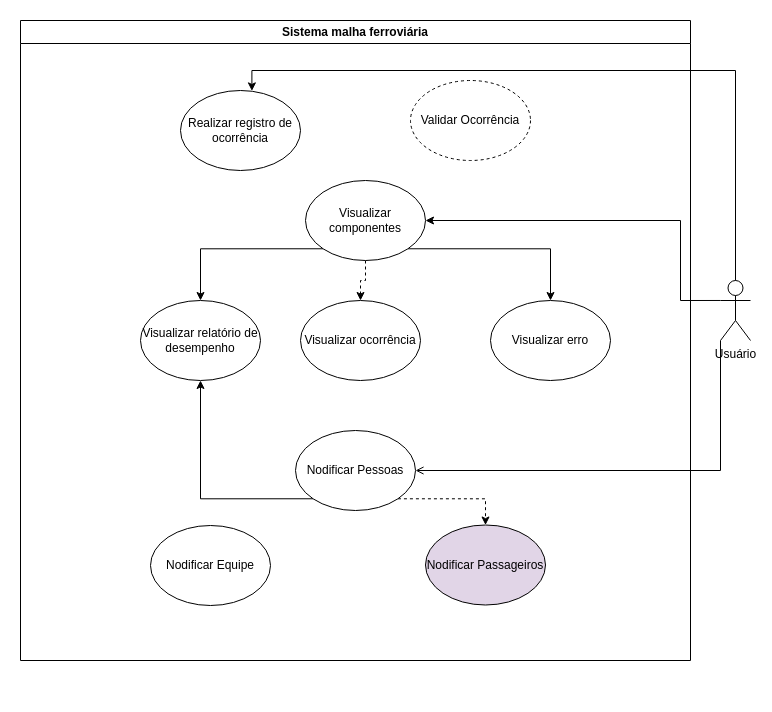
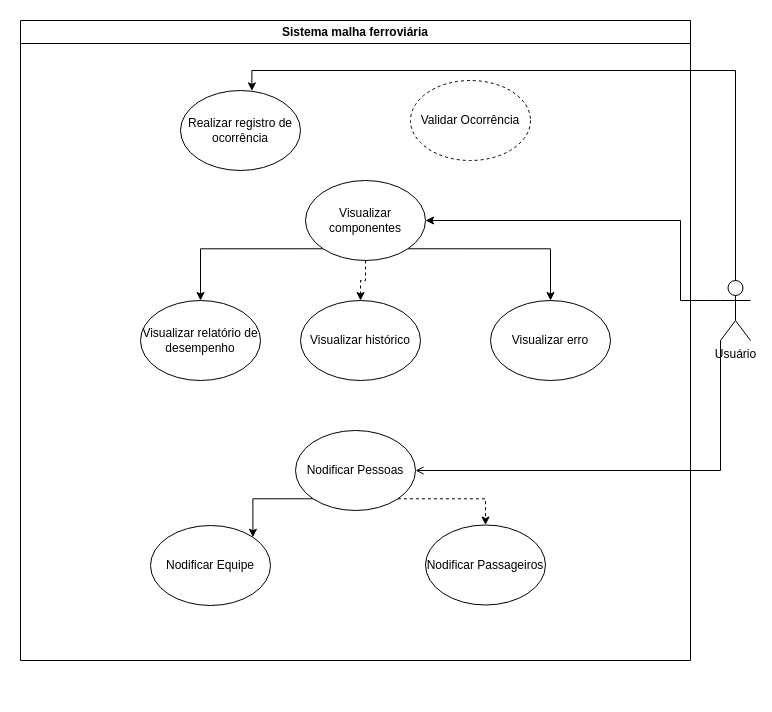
  <mxCell id="0" />
  <mxCell id="1" parent="0" />
  <mxCell id="2" style="edgeStyle=orthogonalEdgeStyle;rounded=0;orthogonalLoop=1;jettySize=auto;html=1;exitX=0;exitY=1;exitDx=0;exitDy=0;exitPerimeter=0;entryX=1;entryY=0.5;entryDx=0;entryDy=0;fontFamily=Helvetica;fontSize=12;fontColor=default;endArrow=open;" parent="1" source="4" target="8" edge="1"><mxGeometry relative="1" as="geometry" /></mxCell>
  <mxCell id="3" style="edgeStyle=orthogonalEdgeStyle;rounded=0;orthogonalLoop=1;jettySize=auto;html=1;exitX=0;exitY=0.333;exitDx=0;exitDy=0;exitPerimeter=0;entryX=1;entryY=0.5;entryDx=0;entryDy=0;" edge="1" parent="1" source="4" target="17"><mxGeometry relative="1" as="geometry"><Array as="points"><mxPoint x="680" y="220" /></Array></mxGeometry></mxCell>
  <mxCell id="4" value="Usuário" style="shape=umlActor;verticalLabelPosition=bottom;verticalAlign=top;html=1;outlineConnect=0;" parent="1" vertex="1"><mxGeometry x="720" y="280" width="30" height="60" as="geometry" /></mxCell>
  <mxCell id="5" value="Realizar registro de ocorrência" style="ellipse;whiteSpace=wrap;html=1;" parent="1" vertex="1"><mxGeometry x="180" y="90" width="120" height="80" as="geometry" /></mxCell>
- <mxCell id="6" style="edgeStyle=orthogonalEdgeStyle;rounded=0;orthogonalLoop=1;jettySize=auto;html=1;exitX=0;exitY=1;exitDx=0;exitDy=0;fontFamily=Helvetica;fontSize=12;fontColor=default;" parent="1" source="8" target="11" edge="1"><mxGeometry relative="1" as="geometry" /></mxCell>
+ <mxCell id="6" style="edgeStyle=orthogonalEdgeStyle;rounded=0;orthogonalLoop=1;jettySize=auto;html=1;exitX=0;exitY=1;exitDx=0;exitDy=0;entryX=1;entryY=0;entryDx=0;entryDy=0;fontFamily=Helvetica;fontSize=12;fontColor=default;" parent="1" source="8" target="12" edge="1"><mxGeometry relative="1" as="geometry" /></mxCell>
  <mxCell id="7" style="edgeStyle=orthogonalEdgeStyle;rounded=0;orthogonalLoop=1;jettySize=auto;html=1;exitX=1;exitY=1;exitDx=0;exitDy=0;fontFamily=Helvetica;fontSize=12;fontColor=default;dashed=1;" parent="1" source="8" target="13" edge="1"><mxGeometry relative="1" as="geometry" /></mxCell>
  <mxCell id="8" value="Nodificar Pessoas" style="ellipse;whiteSpace=wrap;html=1;" parent="1" vertex="1"><mxGeometry x="295" y="430" width="120" height="80" as="geometry" /></mxCell>
  <mxCell id="9" value="Validar Ocorrência" style="ellipse;whiteSpace=wrap;html=1;dashed=1;" parent="1" vertex="1"><mxGeometry x="410" y="80" width="120" height="80" as="geometry" /></mxCell>
- <mxCell id="10" value="Visualizar ocorrência" style="ellipse;whiteSpace=wrap;html=1;" parent="1" vertex="1"><mxGeometry x="300" y="300" width="120" height="80" as="geometry" /></mxCell>
+ <mxCell id="10" value="Visualizar histórico" style="ellipse;whiteSpace=wrap;html=1;" parent="1" vertex="1"><mxGeometry x="300" y="300" width="120" height="80" as="geometry" /></mxCell>
  <mxCell id="11" value="&lt;font style=&quot;vertical-align: inherit;&quot;&gt;&lt;font style=&quot;vertical-align: inherit;&quot;&gt;Visualizar relatório de desempenho&lt;/font&gt;&lt;/font&gt;" style="ellipse;whiteSpace=wrap;html=1;" parent="1" vertex="1"><mxGeometry x="140" y="300" width="120" height="80" as="geometry" /></mxCell>
  <mxCell id="12" value="Nodificar Equipe" style="ellipse;whiteSpace=wrap;html=1;" parent="1" vertex="1"><mxGeometry x="150" y="525" width="120" height="80" as="geometry" /></mxCell>
- <mxCell id="13" value="Nodificar Passageiros" style="ellipse;whiteSpace=wrap;html=1;fillColor=#e1d5e7;" parent="1" vertex="1"><mxGeometry x="425" y="524.5" width="120" height="80" as="geometry" /></mxCell>
+ <mxCell id="13" value="Nodificar Passageiros" style="ellipse;whiteSpace=wrap;html=1;" parent="1" vertex="1"><mxGeometry x="425" y="524.5" width="120" height="80" as="geometry" /></mxCell>
  <mxCell id="14" style="edgeStyle=orthogonalEdgeStyle;rounded=0;orthogonalLoop=1;jettySize=auto;html=1;exitX=0;exitY=1;exitDx=0;exitDy=0;" edge="1" parent="1" source="17" target="11"><mxGeometry relative="1" as="geometry" /></mxCell>
  <mxCell id="15" style="edgeStyle=orthogonalEdgeStyle;rounded=0;orthogonalLoop=1;jettySize=auto;html=1;exitX=0.5;exitY=1;exitDx=0;exitDy=0;dashed=1;" edge="1" parent="1" source="17" target="10"><mxGeometry relative="1" as="geometry" /></mxCell>
  <mxCell id="16" style="edgeStyle=orthogonalEdgeStyle;rounded=0;orthogonalLoop=1;jettySize=auto;html=1;exitX=1;exitY=1;exitDx=0;exitDy=0;" edge="1" parent="1" source="17" target="19"><mxGeometry relative="1" as="geometry" /></mxCell>
  <mxCell id="17" value="&lt;font style=&quot;vertical-align: inherit;&quot;&gt;&lt;font style=&quot;vertical-align: inherit;&quot;&gt;&lt;font style=&quot;vertical-align: inherit;&quot;&gt;&lt;font style=&quot;vertical-align: inherit;&quot;&gt;&lt;font style=&quot;vertical-align: inherit;&quot;&gt;&lt;font style=&quot;vertical-align: inherit;&quot;&gt;Visualizar componentes&lt;/font&gt;&lt;/font&gt;&lt;/font&gt;&lt;/font&gt;&lt;/font&gt;&lt;/font&gt;" style="ellipse;whiteSpace=wrap;html=1;" parent="1" vertex="1"><mxGeometry x="305" y="180" width="120" height="80" as="geometry" /></mxCell>
  <mxCell id="18" style="edgeStyle=orthogonalEdgeStyle;rounded=0;orthogonalLoop=1;jettySize=auto;html=1;exitX=0.5;exitY=0;exitDx=0;exitDy=0;exitPerimeter=0;entryX=0.595;entryY=0.005;entryDx=0;entryDy=0;entryPerimeter=0;fontFamily=Helvetica;fontSize=12;fontColor=default;" parent="1" source="4" target="5" edge="1"><mxGeometry relative="1" as="geometry" /></mxCell>
  <mxCell id="19" value="&lt;font style=&quot;vertical-align: inherit;&quot;&gt;&lt;font style=&quot;vertical-align: inherit;&quot;&gt;Visualizar erro&lt;/font&gt;&lt;/font&gt;" style="ellipse;whiteSpace=wrap;html=1;" parent="1" vertex="1"><mxGeometry x="490" y="300" width="120" height="80" as="geometry" /></mxCell>
  <mxCell id="20" style="edgeStyle=orthogonalEdgeStyle;rounded=0;orthogonalLoop=1;jettySize=auto;html=1;exitX=0.5;exitY=1;exitDx=0;exitDy=0;" edge="1" parent="1"><mxGeometry relative="1" as="geometry"><mxPoint x="355" y="690" as="sourcePoint" /><mxPoint x="355" y="690" as="targetPoint" /></mxGeometry></mxCell>
  <mxCell id="21" value="&lt;font style=&quot;vertical-align: inherit;&quot;&gt;&lt;font style=&quot;vertical-align: inherit;&quot;&gt;Sistema malha ferroviária&lt;/font&gt;&lt;/font&gt;" style="swimlane;whiteSpace=wrap;html=1;" vertex="1" parent="1"><mxGeometry x="20" y="20" width="670" height="640" as="geometry" /></mxCell>
